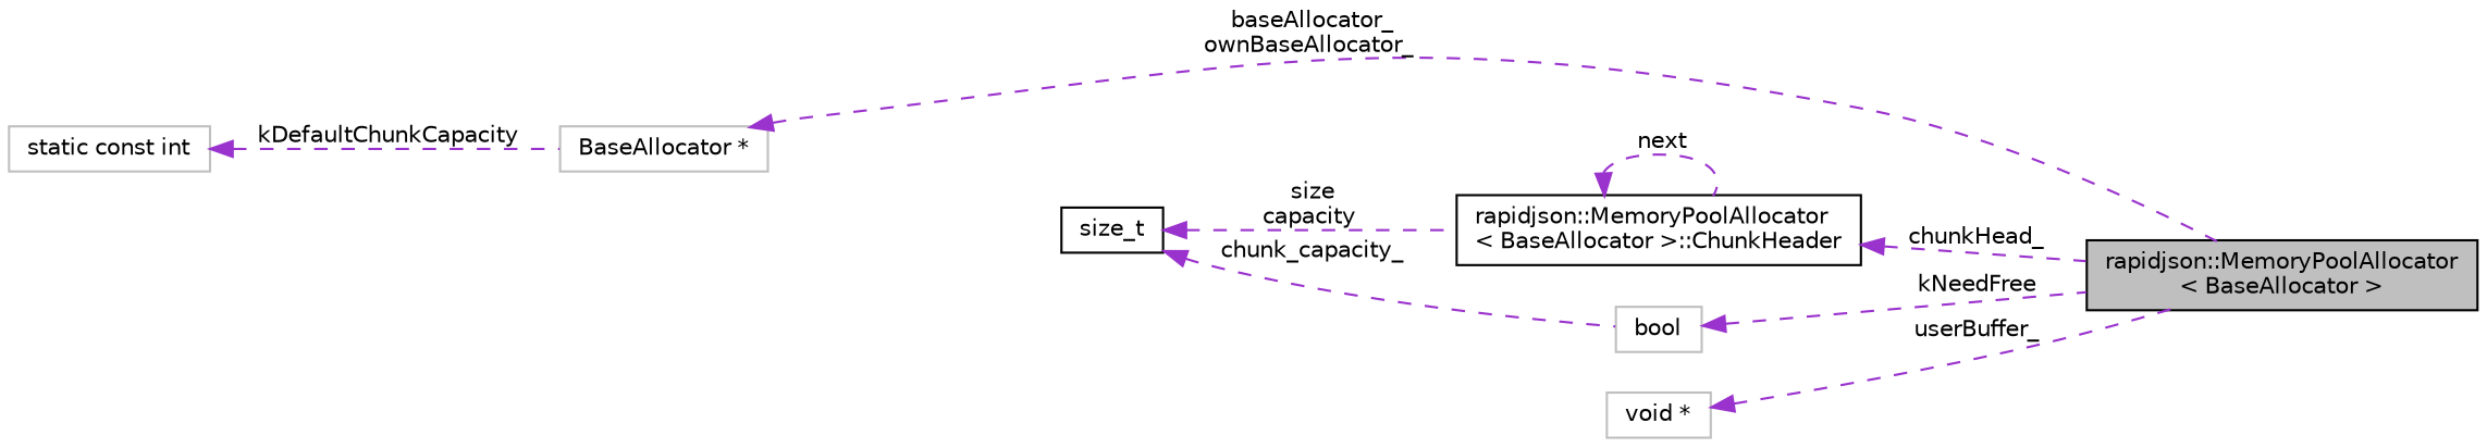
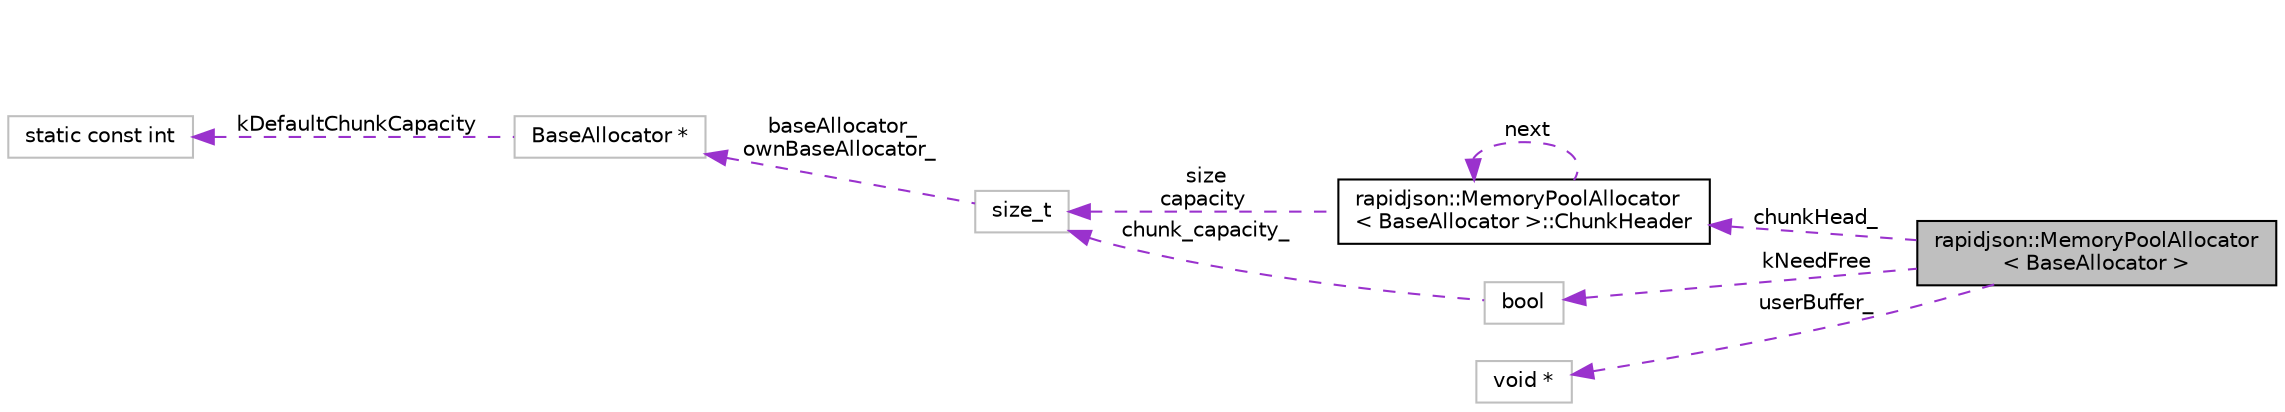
  digraph {
    rankdir=LR
    node [color=grey75 fillcolor=white fontname=Helvetica fontsize=10 shape=record style=filled]
    edge [color=darkorchid3 dir=back fontname=Helvetica fontsize=10 labelfontname=Helvetica labelfontsize=10 style=dashed]
    n1 [color=black fillcolor=grey75 fontcolor=black height=0.2 label="rapidjson::MemoryPoolAllocator\l\< BaseAllocator \>" width=0.4]
    n2 [color=black height=0.2 label="rapidjson::MemoryPoolAllocator\l\< BaseAllocator \>::ChunkHeader" width=0.4]
-   n3 [color=black height=0.2 label=size_t width=0.4]
+   n3 [height=0.2 label=size_t width=0.4]
    n4 [height=0.2 label=bool width=0.4]
    n5 [height=0.2 label="static const int" width=0.4]
    n6 [height=0.2 label="BaseAllocator *" width=0.4]
    n7 [height=0.2 label="void *" width=0.4]
    n2 -> n1 [label=" chunkHead_"]
    n2 -> n2 [label=" next"]
    n3 -> n2 [label=" size\ncapacity"]
    n3 -> n4 [label=" chunk_capacity_"]
    n4 -> n1 [label=" kNeedFree"]
    n5 -> n6 [label=" kDefaultChunkCapacity"]
-   n6 -> n1 [label=" baseAllocator_\nownBaseAllocator_"]
+   n6 -> n3 [label=" baseAllocator_\nownBaseAllocator_"]
    n7 -> n1 [label=" userBuffer_"]
  }
